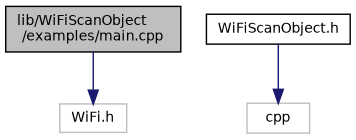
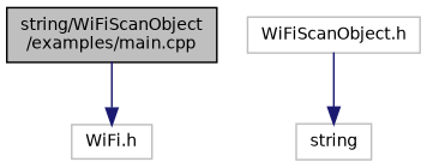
  digraph {
    node [color=black fillcolor=white fontname=Helvetica fontsize=10 shape=record style=filled]
    edge [color=midnightblue fontname=Helvetica fontsize=10 labelfontname=Helvetica labelfontsize=10 style=solid]
-   n1 [fillcolor=grey75 fontcolor=black height=0.2 label="lib/WiFiScanObject\l/examples/main.cpp" width=0.4]
+   n1 [fillcolor=grey75 fontcolor=black height=0.2 label="string/WiFiScanObject\l/examples/main.cpp" width=0.4]
    n2 [color=grey75 height=0.2 label="WiFi.h" width=0.4]
-   n3 [height=0.2 label="WiFiScanObject.h" width=0.4]
-   n4 [color=grey75 height=0.2 label=cpp width=0.4]
+   n3 [color=grey75 height=0.2 label="WiFiScanObject.h" width=0.4]
+   n4 [color=grey75 height=0.2 label=string width=0.4]
    n1 -> n2
    n3 -> n4
  }
